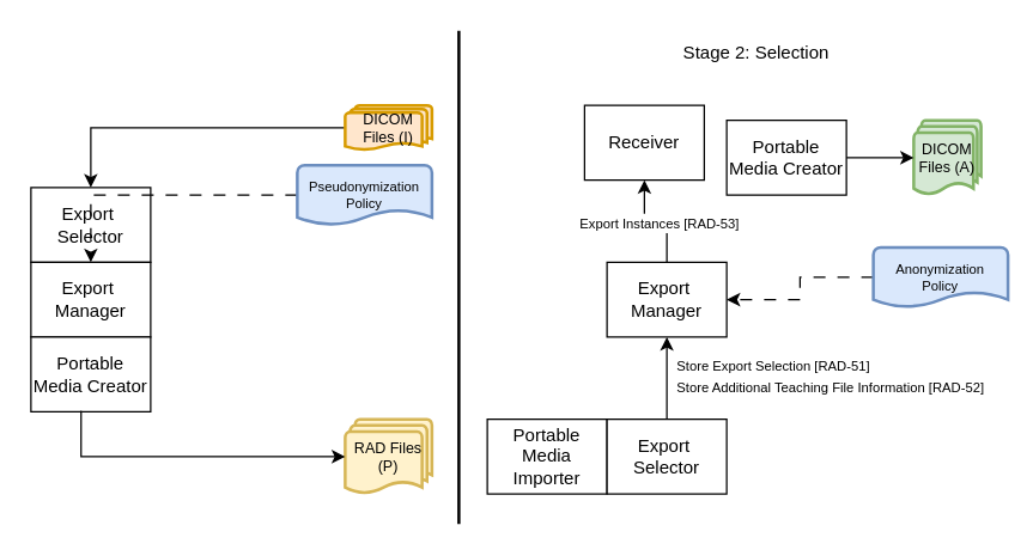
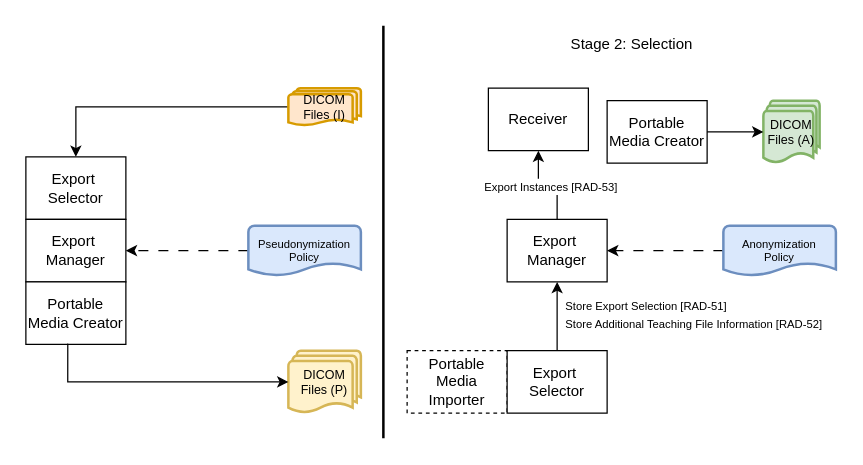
  <mxCell id="0" />
  <mxCell id="1" parent="0" />
  <mxCell id="2" value="Export&amp;nbsp;&lt;div&gt;Selector&lt;/div&gt;" style="rounded=0;whiteSpace=wrap;html=1;" parent="1" vertex="1"><mxGeometry x="20" y="125" width="80" height="50" as="geometry" /></mxCell>
  <mxCell id="3" value="Export&amp;nbsp;&lt;div&gt;Manager&lt;/div&gt;" style="rounded=0;whiteSpace=wrap;html=1;" parent="1" vertex="1"><mxGeometry x="20" y="175" width="80" height="50" as="geometry" /></mxCell>
  <mxCell id="4" value="Portable Media Creator" style="rounded=0;whiteSpace=wrap;html=1;" parent="1" vertex="1"><mxGeometry x="20" y="225" width="80" height="50" as="geometry" /></mxCell>
- <mxCell id="5" value="Portable Media Importer" style="rounded=0;whiteSpace=wrap;html=1;" parent="1" vertex="1"><mxGeometry x="325" y="280" width="80" height="50" as="geometry" /></mxCell>
+ <mxCell id="5" value="Portable Media Importer" style="rounded=0;whiteSpace=wrap;html=1;dashed=1;" parent="1" vertex="1"><mxGeometry x="325" y="280" width="80" height="50" as="geometry" /></mxCell>
  <mxCell id="6" style="edgeStyle=orthogonalEdgeStyle;rounded=0;orthogonalLoop=1;jettySize=auto;html=1;" parent="1" source="8" target="11" edge="1"><mxGeometry relative="1" as="geometry" /></mxCell>
  <mxCell id="7" value="&lt;font style=&quot;font-size: 9px;&quot;&gt;Store Export Selection [RAD-51]&lt;/font&gt;&lt;div style=&quot;&quot;&gt;&lt;font style=&quot;font-size: 9px;&quot;&gt;Store Additional Teaching File Information [RAD-52]&lt;/font&gt;&lt;/div&gt;" style="edgeLabel;html=1;align=left;verticalAlign=middle;resizable=0;points=[];" parent="6" vertex="1" connectable="0"><mxGeometry x="0.075" y="1" relative="1" as="geometry"><mxPoint x="6" as="offset" /></mxGeometry></mxCell>
  <mxCell id="8" value="Export&amp;nbsp;&lt;div&gt;Selector&lt;/div&gt;" style="rounded=0;whiteSpace=wrap;html=1;" parent="1" vertex="1"><mxGeometry x="405" y="280" width="80" height="50" as="geometry" /></mxCell>
  <mxCell id="9" style="edgeStyle=orthogonalEdgeStyle;rounded=0;orthogonalLoop=1;jettySize=auto;html=1;" parent="1" source="11" target="12" edge="1"><mxGeometry relative="1" as="geometry" /></mxCell>
  <mxCell id="10" value="&lt;span style=&quot;font-size: 9px;&quot;&gt;Export Instances [RAD-53]&lt;/span&gt;" style="edgeLabel;html=1;align=center;verticalAlign=middle;resizable=0;points=[];" parent="9" vertex="1" connectable="0"><mxGeometry x="-0.06" y="1" relative="1" as="geometry"><mxPoint as="offset" /></mxGeometry></mxCell>
  <mxCell id="11" value="Export&amp;nbsp;&lt;div&gt;Manager&lt;/div&gt;" style="rounded=0;whiteSpace=wrap;html=1;" parent="1" vertex="1"><mxGeometry x="405" y="175" width="80" height="50" as="geometry" /></mxCell>
  <mxCell id="12" value="Receiver" style="rounded=0;whiteSpace=wrap;html=1;" parent="1" vertex="1"><mxGeometry x="390" y="70" width="80" height="50" as="geometry" /></mxCell>
  <mxCell id="13" value="Portable Media Creator" style="rounded=0;whiteSpace=wrap;html=1;" parent="1" vertex="1"><mxGeometry x="485" y="80" width="80" height="50" as="geometry" /></mxCell>
- <mxCell id="14" value="RAD Files (P)" style="strokeWidth=2;html=1;shape=mxgraph.flowchart.multi-document;whiteSpace=wrap;fontSize=10;fillColor=#fff2cc;strokeColor=#d6b656;" parent="1" vertex="1"><mxGeometry x="230" y="280" width="58" height="50" as="geometry" /></mxCell>
+ <mxCell id="14" value="DICOM Files (P)" style="strokeWidth=2;html=1;shape=mxgraph.flowchart.multi-document;whiteSpace=wrap;fontSize=10;fillColor=#fff2cc;strokeColor=#d6b656;" parent="1" vertex="1"><mxGeometry x="230" y="280" width="58" height="50" as="geometry" /></mxCell>
  <mxCell id="15" style="edgeStyle=orthogonalEdgeStyle;rounded=0;orthogonalLoop=1;jettySize=auto;html=1;entryX=0;entryY=0.5;entryDx=0;entryDy=0;entryPerimeter=0;exitX=0.419;exitY=0.988;exitDx=0;exitDy=0;exitPerimeter=0;" parent="1" source="4" target="14" edge="1"><mxGeometry relative="1" as="geometry" /></mxCell>
  <mxCell id="16" value="DICOM Files (A)" style="strokeWidth=2;html=1;shape=mxgraph.flowchart.multi-document;whiteSpace=wrap;fontSize=10;fillColor=#d5e8d4;strokeColor=#82b366;" parent="1" vertex="1"><mxGeometry x="610" y="80" width="45" height="50" as="geometry" /></mxCell>
  <mxCell id="17" style="edgeStyle=orthogonalEdgeStyle;rounded=0;orthogonalLoop=1;jettySize=auto;html=1;entryX=0;entryY=0.5;entryDx=0;entryDy=0;entryPerimeter=0;" parent="1" source="13" target="16" edge="1"><mxGeometry relative="1" as="geometry" /></mxCell>
  <mxCell id="18" style="edgeStyle=orthogonalEdgeStyle;rounded=0;orthogonalLoop=1;jettySize=auto;html=1;entryX=0.5;entryY=0;entryDx=0;entryDy=0;" parent="1" source="19" target="2" edge="1"><mxGeometry relative="1" as="geometry" /></mxCell>
  <mxCell id="19" value="DICOM Files (I)" style="strokeWidth=2;html=1;shape=mxgraph.flowchart.multi-document;whiteSpace=wrap;fontSize=10;fillColor=#ffe6cc;strokeColor=#d79b00;" parent="1" vertex="1"><mxGeometry x="230" y="70" width="58" height="30" as="geometry" /></mxCell>
  <mxCell id="20" value="" style="line;strokeWidth=2;direction=south;html=1;" parent="1" vertex="1"><mxGeometry x="301" y="20" width="10" height="330" as="geometry" /></mxCell>
  <mxCell id="21" value="Stage 2: Selection" style="text;strokeColor=none;align=center;fillColor=none;html=1;verticalAlign=middle;whiteSpace=wrap;rounded=0;" parent="1" vertex="1"><mxGeometry x="400" y="20" width="210" height="30" as="geometry" /></mxCell>
  <mxCell id="22" style="edgeStyle=orthogonalEdgeStyle;rounded=0;orthogonalLoop=1;jettySize=auto;html=1;dashed=1;dashPattern=8 8;" parent="1" source="23" target="3" edge="1"><mxGeometry relative="1" as="geometry" /></mxCell>
- <mxCell id="23" value="Pseudonymization Policy" style="strokeWidth=2;html=1;shape=mxgraph.flowchart.document2;whiteSpace=wrap;size=0.25;fontSize=9;fillColor=#dae8fc;strokeColor=#6c8ebf;" parent="1" vertex="1"><mxGeometry x="198" y="110" width="90" height="40" as="geometry" /></mxCell>
+ <mxCell id="23" value="Pseudonymization Policy" style="strokeWidth=2;html=1;shape=mxgraph.flowchart.document2;whiteSpace=wrap;size=0.25;fontSize=9;fillColor=#dae8fc;strokeColor=#6c8ebf;" parent="1" vertex="1"><mxGeometry x="198" y="180" width="90" height="40" as="geometry" /></mxCell>
  <mxCell id="24" style="edgeStyle=orthogonalEdgeStyle;rounded=0;orthogonalLoop=1;jettySize=auto;html=1;entryX=1;entryY=0.5;entryDx=0;entryDy=0;dashed=1;dashPattern=8 8;" parent="1" source="25" target="11" edge="1"><mxGeometry relative="1" as="geometry" /></mxCell>
- <mxCell id="25" value="Anonymization&lt;div&gt;Policy&lt;/div&gt;" style="strokeWidth=2;html=1;shape=mxgraph.flowchart.document2;whiteSpace=wrap;size=0.25;fontSize=9;fillColor=#dae8fc;strokeColor=#6c8ebf;" parent="1" vertex="1"><mxGeometry x="583" y="165" width="90" height="40" as="geometry" /></mxCell>
+ <mxCell id="25" value="Anonymization&lt;div&gt;Policy&lt;/div&gt;" style="strokeWidth=2;html=1;shape=mxgraph.flowchart.document2;whiteSpace=wrap;size=0.25;fontSize=9;fillColor=#dae8fc;strokeColor=#6c8ebf;" parent="1" vertex="1"><mxGeometry x="578" y="180" width="90" height="40" as="geometry" /></mxCell>
